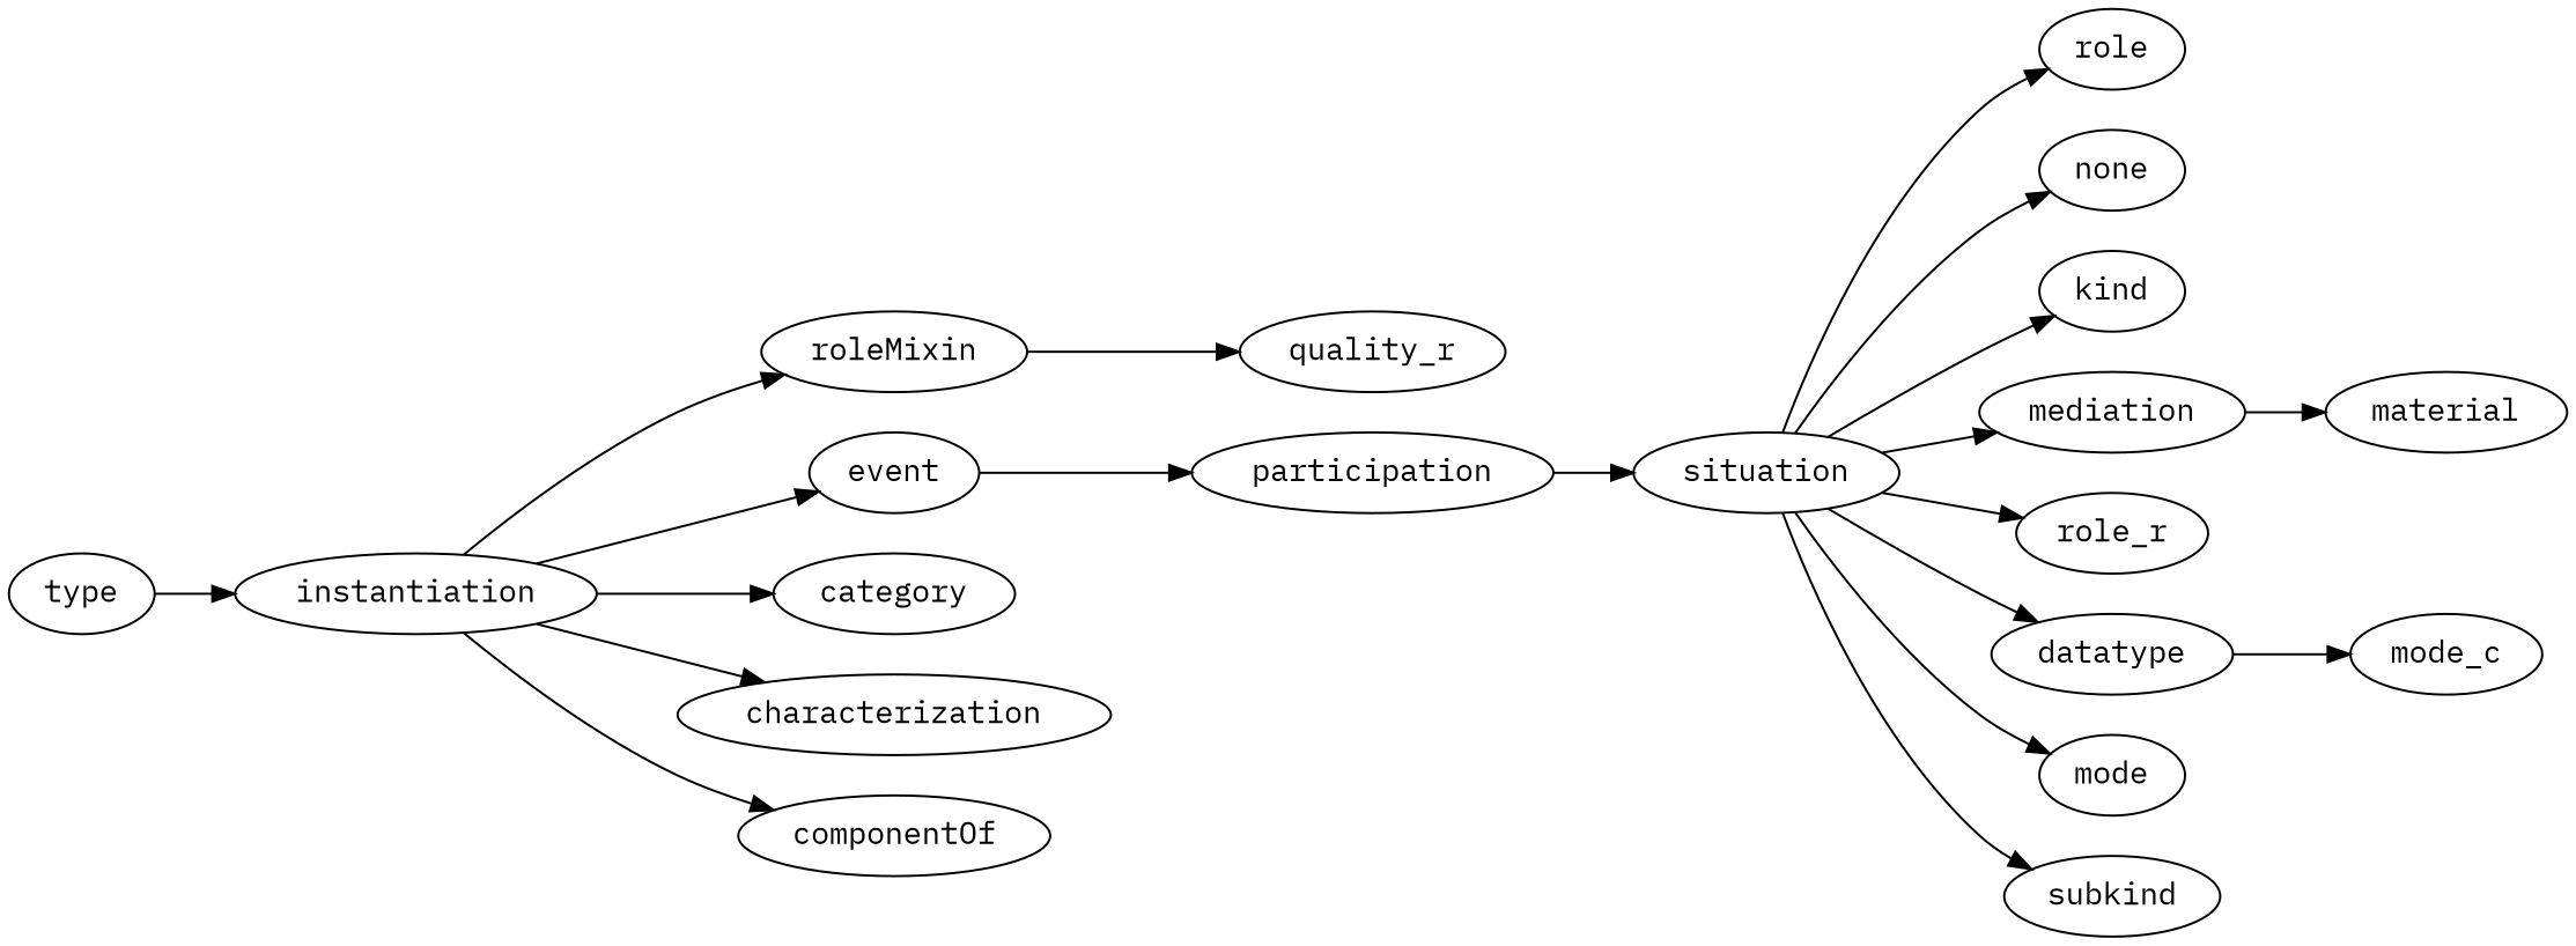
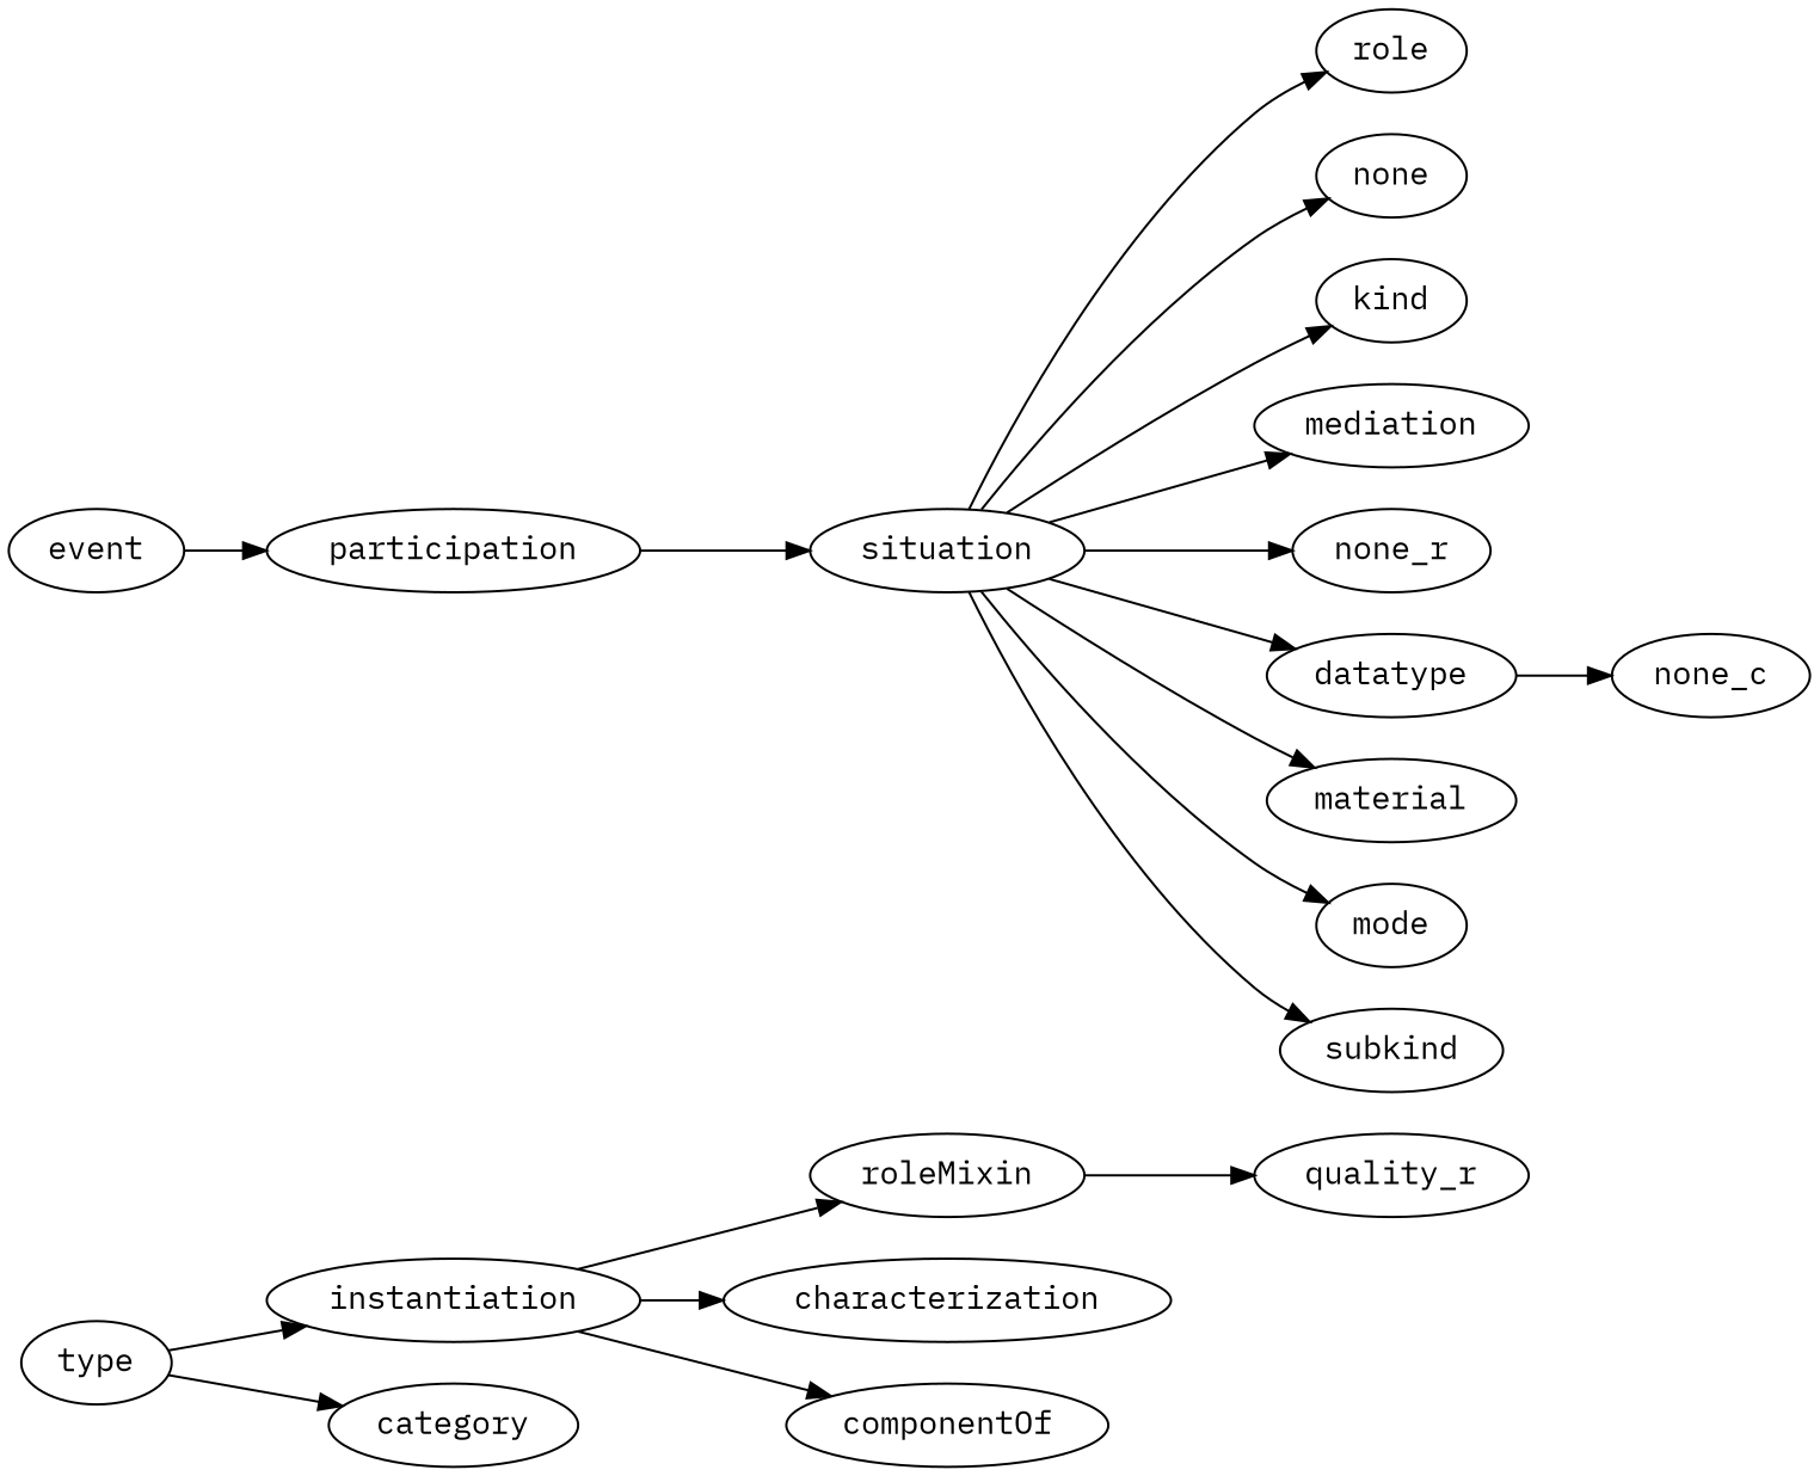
  strict digraph {
    fontname="IBM Plex Mono"
    rankdir=LR
    node [fontname="IBM Plex Mono"]
    edge [fontname="IBM Plex Mono"]
    type
    instantiation
    roleMixin
    event
    category
    characterization
    componentOf
    participation
    situation
    n10 [label=quality_r]
    role
    n12 [label=none]
    kind
    mediation
-   none_r [label=role_r]
+   none_r
    datatype
    material
    mode
    subkind
-   none_c [label=mode_c]
+   none_c
    type -> instantiation
    instantiation -> roleMixin
-   instantiation -> event
-   instantiation -> category
+   type -> category
    instantiation -> characterization
    instantiation -> componentOf
    roleMixin -> n10
    event -> participation
    participation -> situation
    situation -> role
    situation -> n12
    situation -> kind
    situation -> mediation
    situation -> none_r
    situation -> datatype
-   mediation -> material
+   situation -> material
    situation -> mode
    situation -> subkind
    datatype -> none_c
  }
